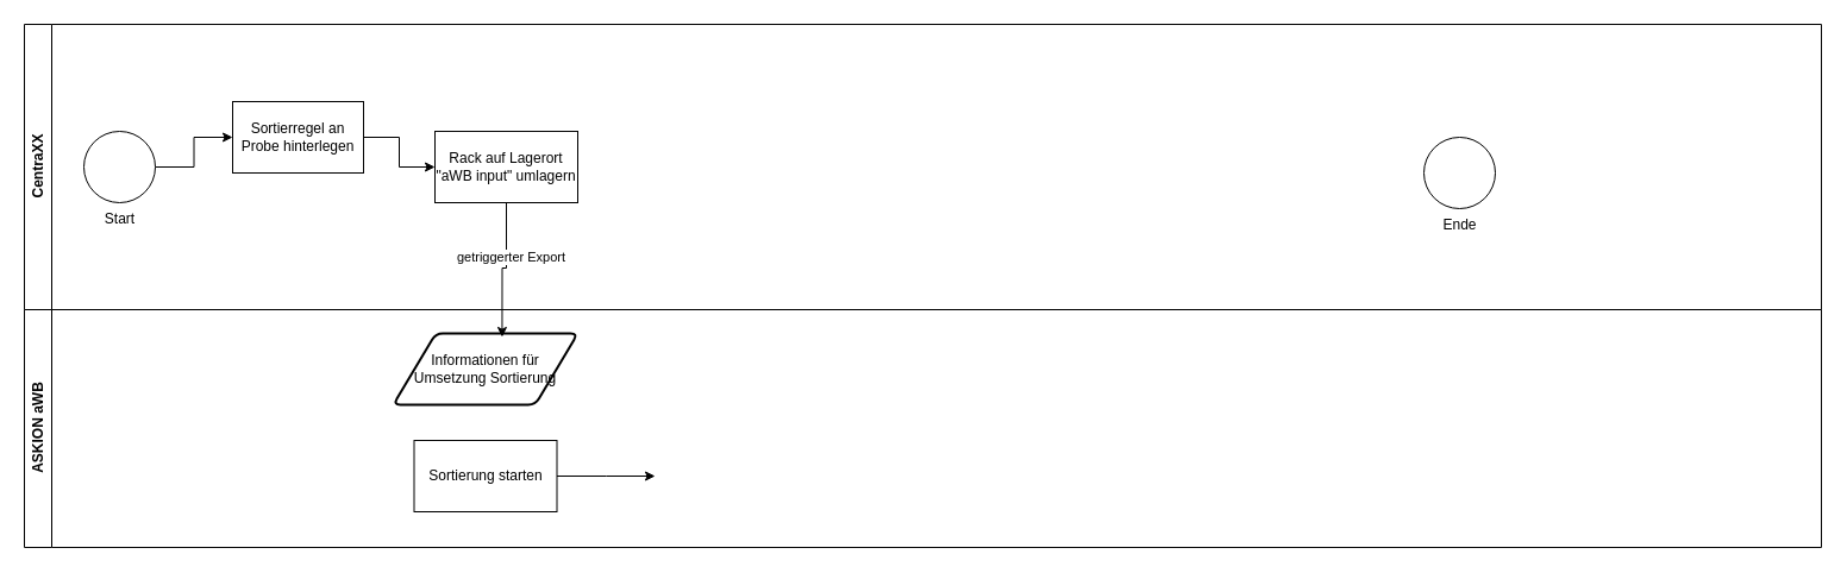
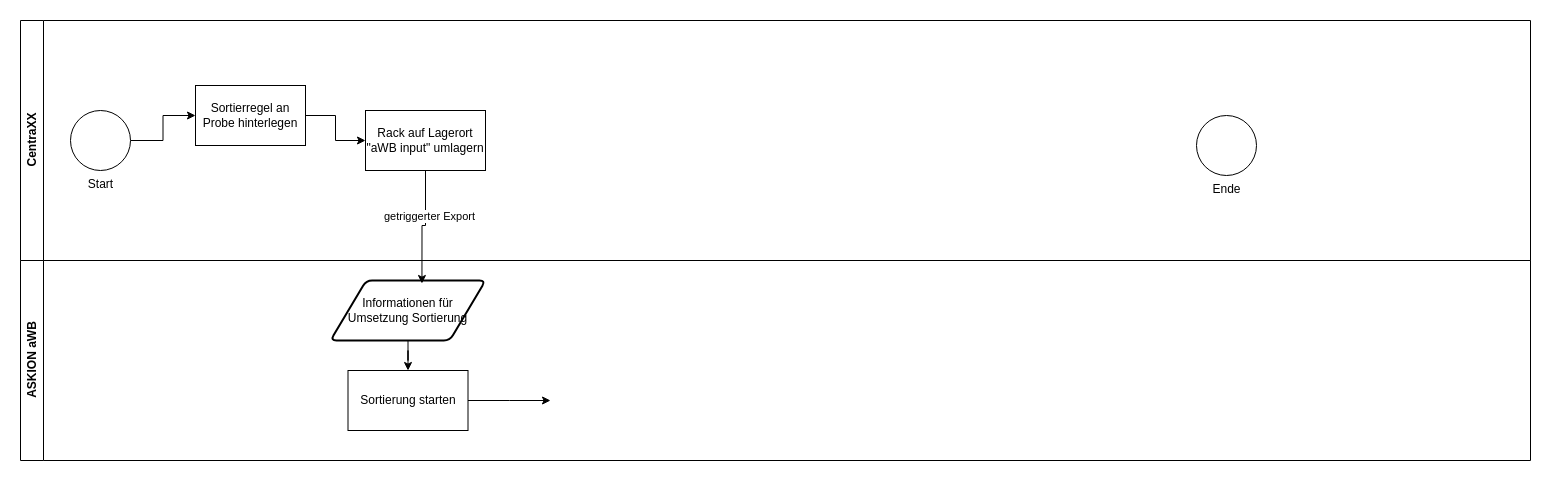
  <mxCell id="0" />
  <mxCell id="1" parent="0" />
  <mxCell id="2" style="edgeStyle=orthogonalEdgeStyle;rounded=0;orthogonalLoop=1;jettySize=auto;html=1;" edge="1" parent="1" source="3" target="5"><mxGeometry relative="1" as="geometry" /></mxCell>
  <mxCell id="3" value="Start" style="verticalLabelPosition=bottom;verticalAlign=top;html=1;shape=mxgraph.flowchart.on-page_reference;" vertex="1" parent="1"><mxGeometry x="70" y="110" width="60" height="60" as="geometry" /></mxCell>
  <mxCell id="4" value="" style="edgeStyle=orthogonalEdgeStyle;rounded=0;orthogonalLoop=1;jettySize=auto;html=1;" edge="1" parent="1" source="5" target="6"><mxGeometry relative="1" as="geometry" /></mxCell>
  <mxCell id="5" value="Sortierregel an Probe hinterlegen" style="rounded=0;whiteSpace=wrap;html=1;" vertex="1" parent="1"><mxGeometry x="195" y="85" width="110" height="60" as="geometry" /></mxCell>
  <mxCell id="6" value="Rack auf Lagerort &quot;aWB input&quot; umlagern" style="whiteSpace=wrap;html=1;rounded=0;" vertex="1" parent="1"><mxGeometry x="365" y="110" width="120" height="60" as="geometry" /></mxCell>
  <mxCell id="7" value="ASKION aWB" style="swimlane;horizontal=0;whiteSpace=wrap;html=1;" vertex="1" parent="1"><mxGeometry x="20" y="260" width="1510" height="200" as="geometry" /></mxCell>
  <mxCell id="8" style="edgeStyle=orthogonalEdgeStyle;rounded=0;orthogonalLoop=1;jettySize=auto;html=1;" edge="1" parent="7" source="9"><mxGeometry relative="1" as="geometry"><mxPoint x="530" y="140" as="targetPoint" /></mxGeometry></mxCell>
  <mxCell id="9" value="Sortierung starten" style="rounded=0;whiteSpace=wrap;html=1;" vertex="1" parent="7"><mxGeometry x="327.5" y="110" width="120" height="60" as="geometry" /></mxCell>
  <mxCell id="10" value="Informationen für Umsetzung Sortierung" style="shape=parallelogram;html=1;strokeWidth=2;perimeter=parallelogramPerimeter;whiteSpace=wrap;rounded=1;arcSize=12;size=0.23;" vertex="1" parent="7"><mxGeometry x="310" y="20" width="155" height="60" as="geometry" /></mxCell>
+ <mxCell id="11" style="edgeStyle=orthogonalEdgeStyle;rounded=0;orthogonalLoop=1;jettySize=auto;html=1;" edge="1" parent="7" source="10" target="9"><mxGeometry relative="1" as="geometry" /></mxCell>
  <mxCell id="12" value="CentraXX" style="swimlane;horizontal=0;whiteSpace=wrap;html=1;" vertex="1" parent="1"><mxGeometry x="20" y="20" width="1510" height="240" as="geometry" /></mxCell>
  <mxCell id="13" value="Ende" style="verticalLabelPosition=bottom;verticalAlign=top;html=1;shape=mxgraph.flowchart.on-page_reference;" vertex="1" parent="12"><mxGeometry x="1176" y="95" width="60" height="60" as="geometry" /></mxCell>
  <mxCell id="14" style="edgeStyle=orthogonalEdgeStyle;rounded=0;orthogonalLoop=1;jettySize=auto;html=1;entryX=0.59;entryY=0.05;entryDx=0;entryDy=0;entryPerimeter=0;" edge="1" parent="1" source="6" target="10"><mxGeometry relative="1" as="geometry" /></mxCell>
  <mxCell id="15" value="getriggerter Export" style="edgeLabel;html=1;align=center;verticalAlign=middle;resizable=0;points=[];" vertex="1" connectable="0" parent="14"><mxGeometry x="-0.234" y="3" relative="1" as="geometry"><mxPoint as="offset" /></mxGeometry></mxCell>
